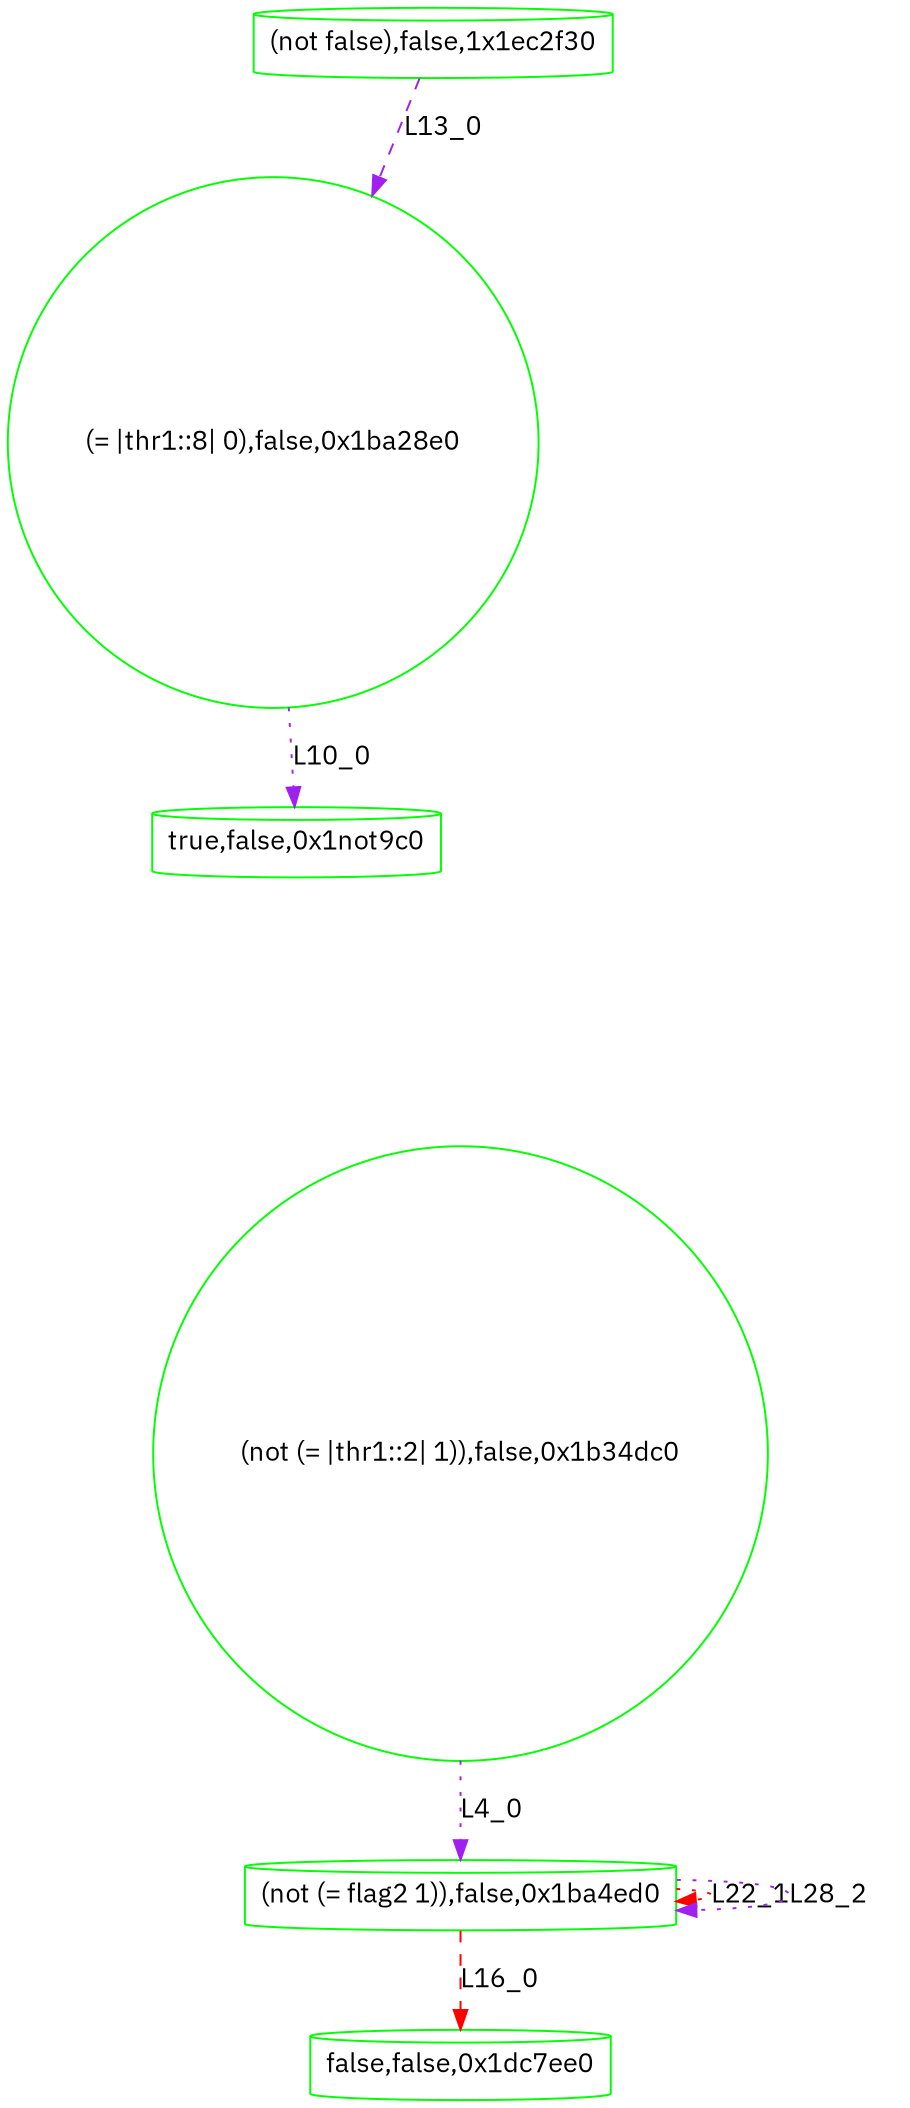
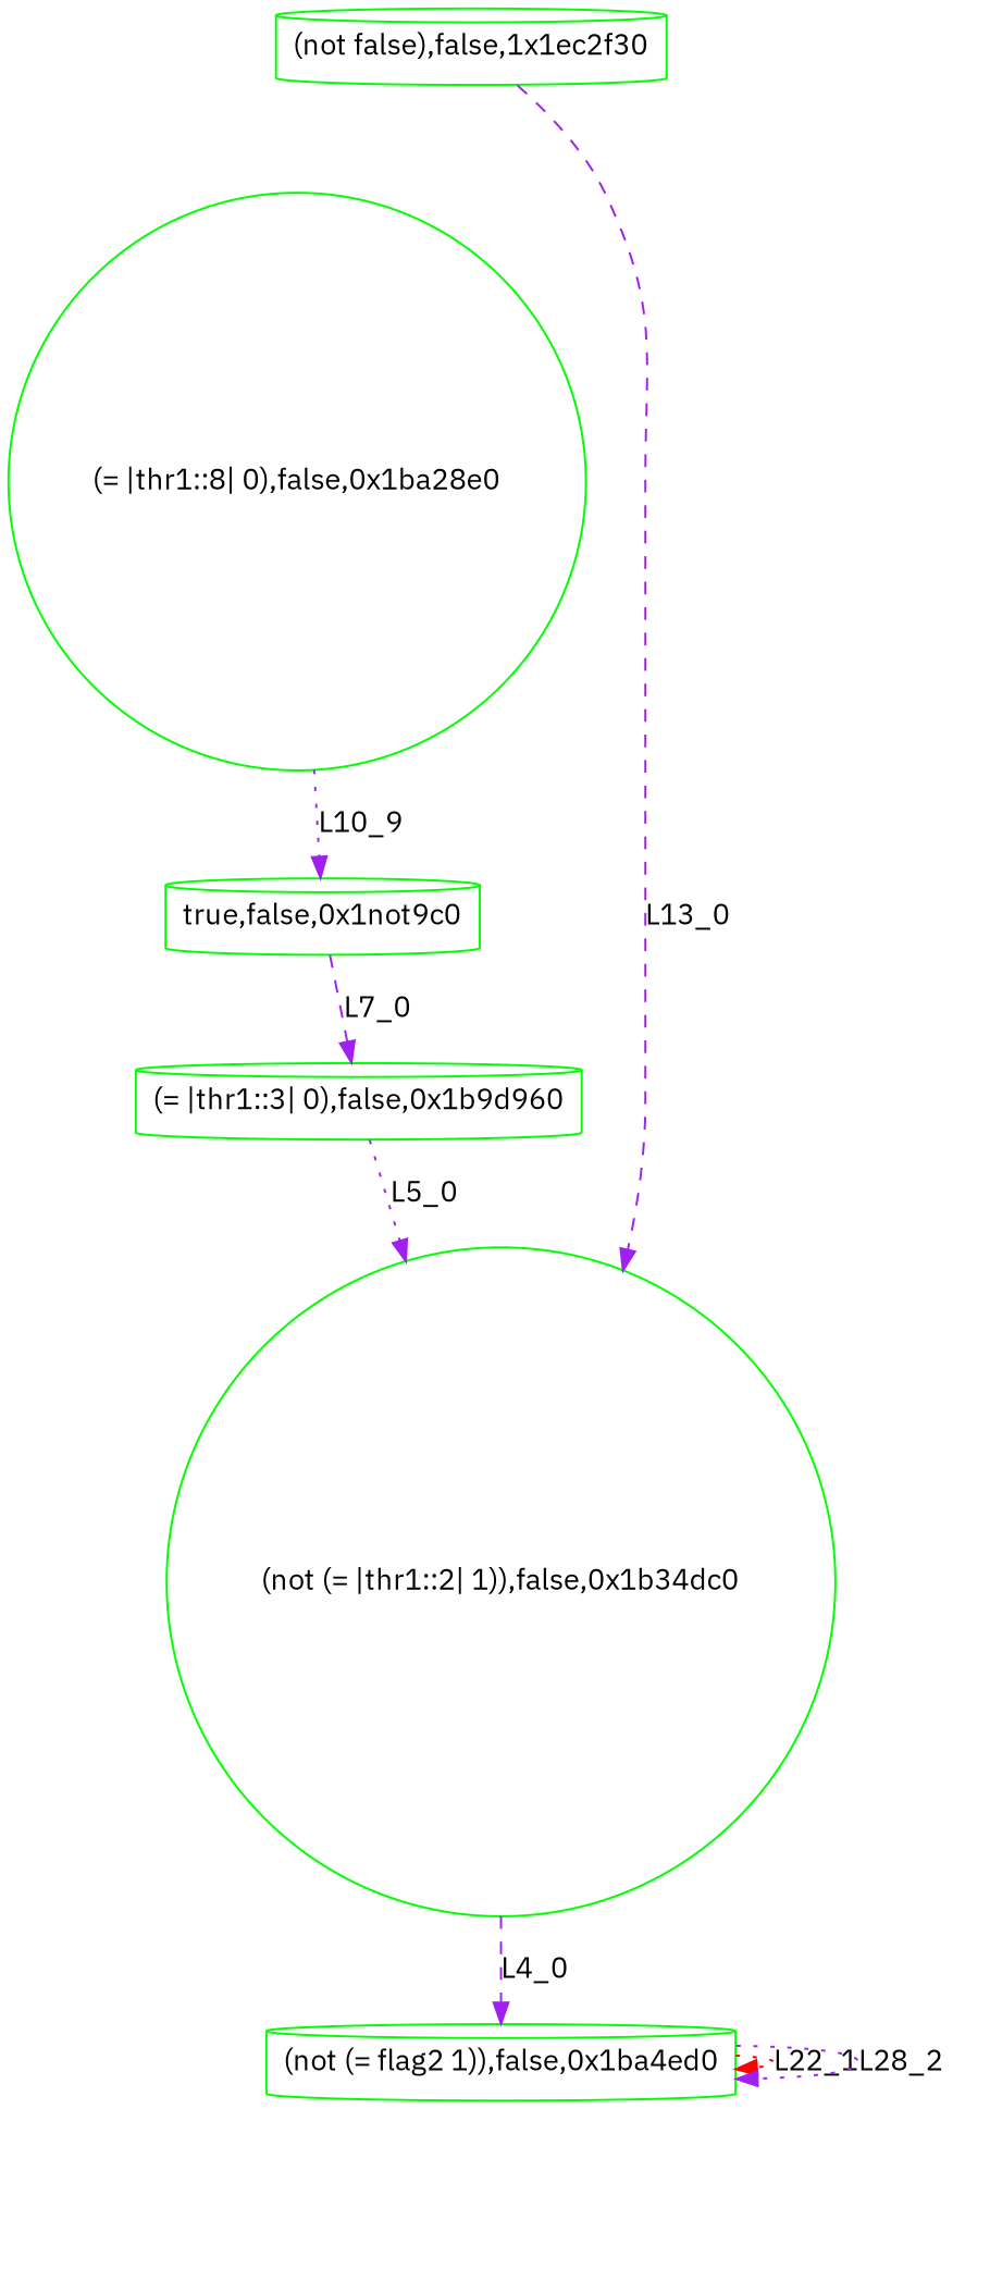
  digraph {
    fontname="IBM Plex Sans"
    node [color=green fontname="IBM Plex Sans" shape=cylinder]
    edge [color=purple fontname="IBM Plex Sans" style=dashed]
    n1 [label="(not false),false,1x1ec2f30"]
    n2 [label="(= |thr1::8| 0),false,0x1ba28e0" shape=circle]
    n3 [label="true,false,0x1not9c0"]
+   n4 [label="(= |thr1::3| 0),false,0x1b9d960"]
    n5 [label="(not (= |thr1::2| 1)),false,0x1b34dc0" shape=circle]
    n6 [label="(not (= flag2 1)),false,0x1ba4ed0"]
-   n7 [label="false,false,0x1dc7ee0"]
-   n1 -> n2 [label=L13_0]
-   n2 -> n3 [label=L10_0 style=dotted]
-   n5 -> n6 [label=L4_0 style=dotted]
+   n1 -> n5 [label=L13_0]
+   n2 -> n3 [label=L10_9 style=dotted]
+   n3 -> n4 [label=L7_0]
+   n4 -> n5 [label=L5_0 style=dotted]
+   n5 -> n6 [label=L4_0]
    n6 -> n6 [color=red label=L22_1 style=dotted]
    n6 -> n6 [label=L28_2 style=dotted]
-   n6 -> n7 [color=red label=L16_0]
  }
